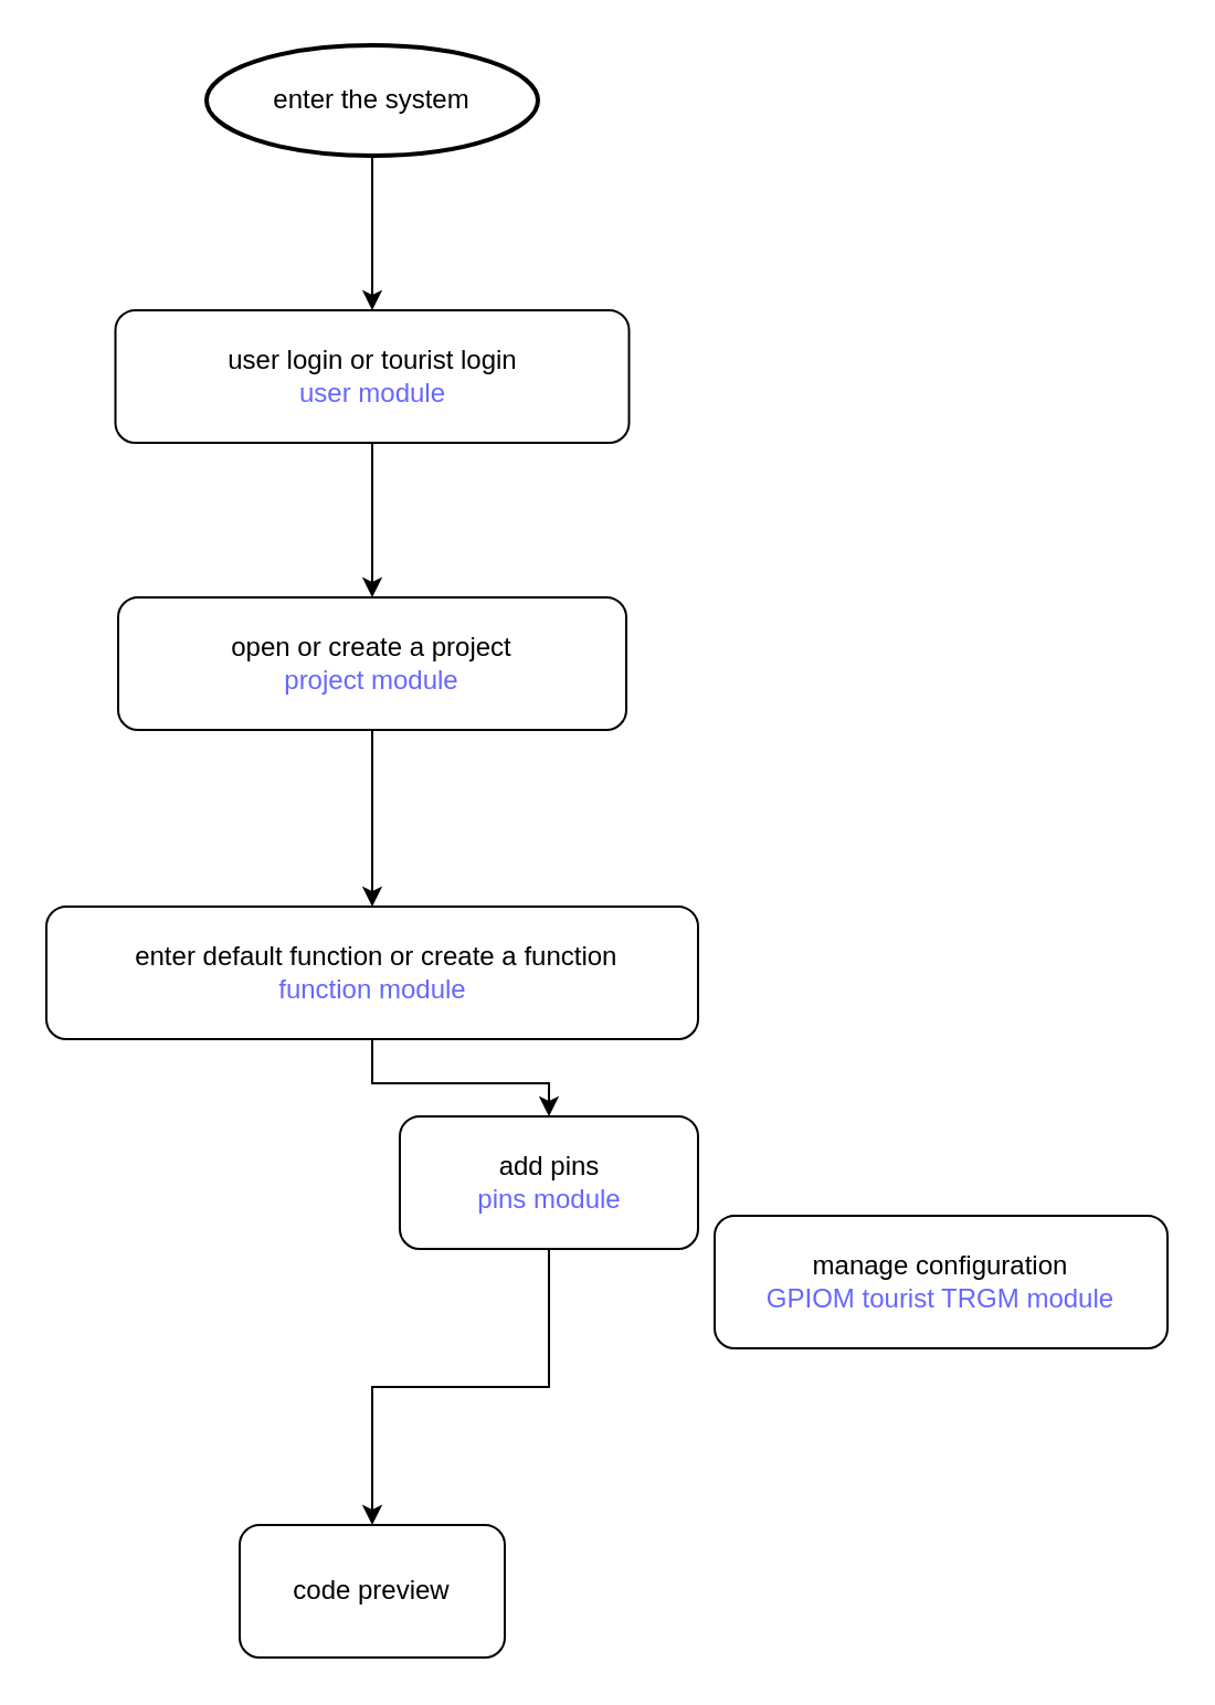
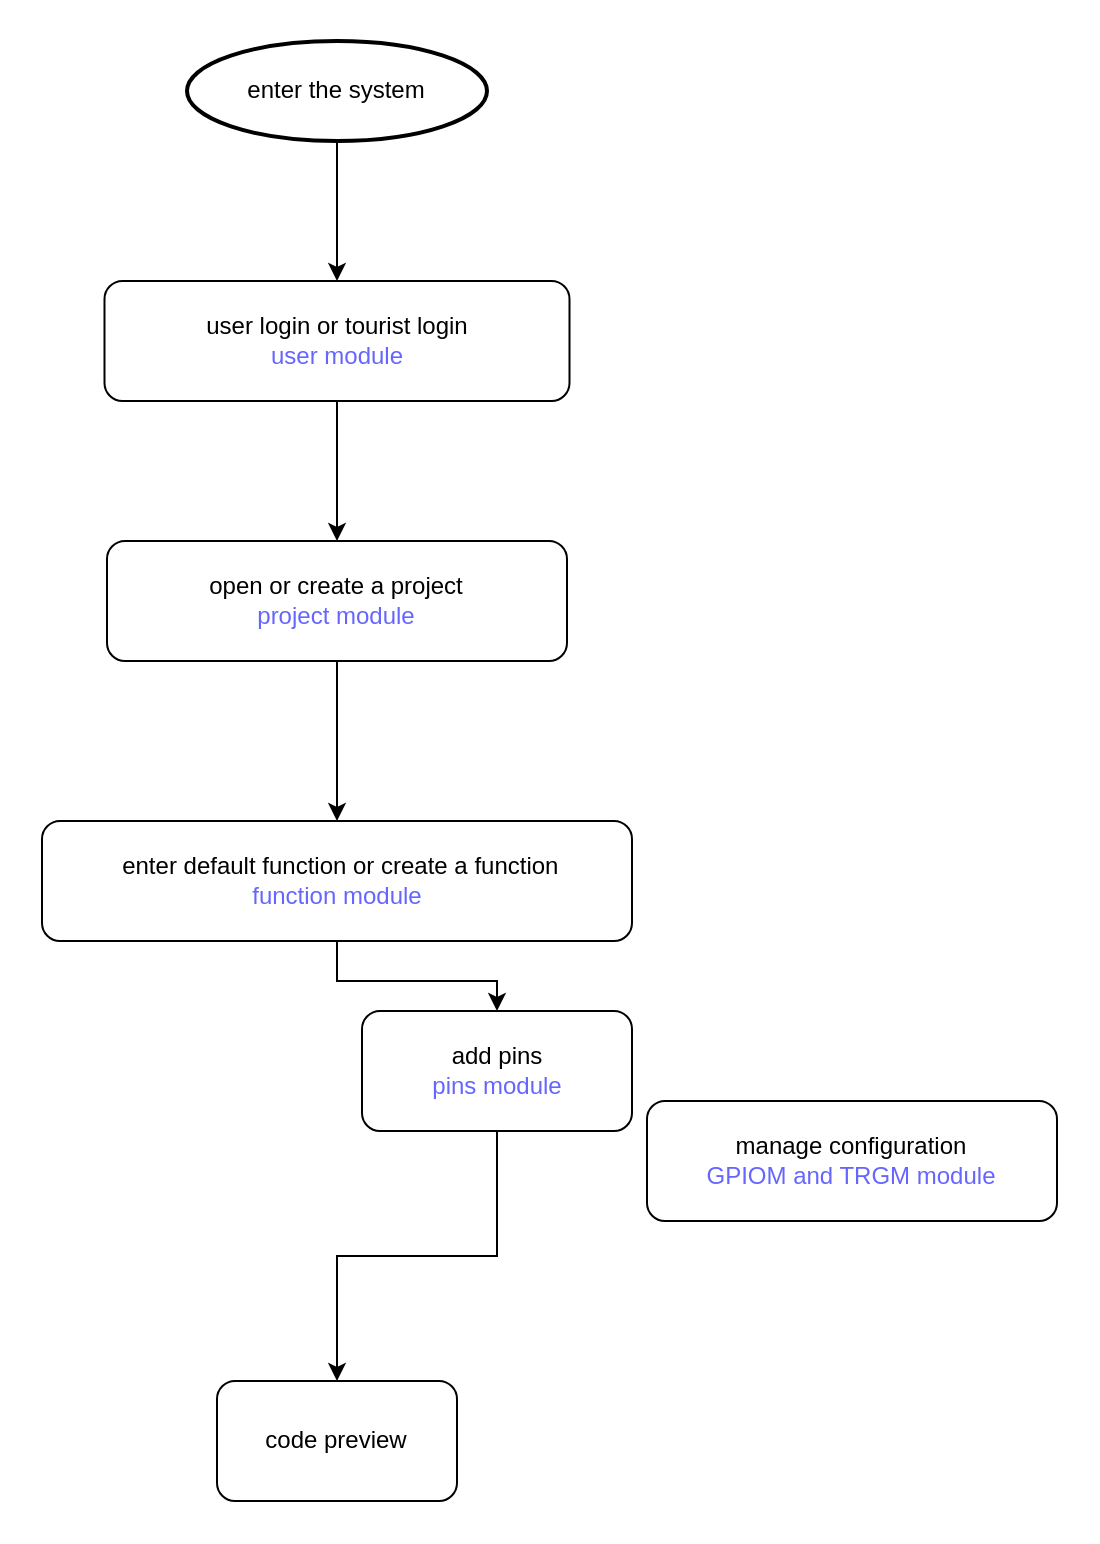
  <mxCell id="0" />
  <mxCell id="1" parent="0" />
  <mxCell id="2" style="edgeStyle=orthogonalEdgeStyle;rounded=0;orthogonalLoop=1;jettySize=auto;html=1;exitX=0.5;exitY=1;exitDx=0;exitDy=0;exitPerimeter=0;entryX=0.5;entryY=0;entryDx=0;entryDy=0;" edge="1" parent="1" source="3" target="5"><mxGeometry relative="1" as="geometry" /></mxCell>
  <mxCell id="3" value="enter the system" style="strokeWidth=2;html=1;shape=mxgraph.flowchart.start_1;whiteSpace=wrap;" vertex="1" parent="1"><mxGeometry x="93" y="20" width="150" height="50" as="geometry" /></mxCell>
  <mxCell id="4" style="edgeStyle=orthogonalEdgeStyle;rounded=0;orthogonalLoop=1;jettySize=auto;html=1;exitX=0.5;exitY=1;exitDx=0;exitDy=0;entryX=0.5;entryY=0;entryDx=0;entryDy=0;" edge="1" parent="1" source="5" target="7"><mxGeometry relative="1" as="geometry" /></mxCell>
  <mxCell id="5" value="user login or tourist login&lt;br&gt;&lt;font color=&quot;#6666ff&quot;&gt;user module&lt;/font&gt;" style="rounded=1;whiteSpace=wrap;html=1;" vertex="1" parent="1"><mxGeometry x="51.75" y="140" width="232.5" height="60" as="geometry" /></mxCell>
  <mxCell id="6" value="" style="edgeStyle=orthogonalEdgeStyle;rounded=0;orthogonalLoop=1;jettySize=auto;html=1;" edge="1" parent="1" source="7" target="9"><mxGeometry relative="1" as="geometry" /></mxCell>
  <mxCell id="7" value="open or create a project&lt;br&gt;&lt;font color=&quot;#6666ff&quot;&gt;project module&lt;/font&gt;" style="rounded=1;whiteSpace=wrap;html=1;" vertex="1" parent="1"><mxGeometry x="53" y="270" width="230" height="60" as="geometry" /></mxCell>
  <mxCell id="8" value="" style="edgeStyle=orthogonalEdgeStyle;rounded=0;orthogonalLoop=1;jettySize=auto;html=1;" edge="1" parent="1" source="9" target="11"><mxGeometry relative="1" as="geometry" /></mxCell>
  <mxCell id="9" value="&amp;nbsp;enter default function or create a function&lt;br&gt;&lt;font color=&quot;#6666ff&quot;&gt;function module&lt;/font&gt;" style="whiteSpace=wrap;html=1;rounded=1;" vertex="1" parent="1"><mxGeometry x="20.5" y="410" width="295" height="60" as="geometry" /></mxCell>
  <mxCell id="10" value="" style="edgeStyle=orthogonalEdgeStyle;rounded=0;orthogonalLoop=1;jettySize=auto;html=1;" edge="1" parent="1" source="11" target="13"><mxGeometry relative="1" as="geometry" /></mxCell>
  <mxCell id="11" value="add pins&lt;br&gt;&lt;font color=&quot;#6666ff&quot;&gt;pins module&lt;/font&gt;" style="whiteSpace=wrap;html=1;rounded=1;" vertex="1" parent="1"><mxGeometry x="180.5" y="505" width="135" height="60" as="geometry" /></mxCell>
- <mxCell id="12" value="manage configuration&lt;br&gt;&lt;font color=&quot;#6666ff&quot;&gt;GPIOM tourist TRGM module&lt;/font&gt;" style="whiteSpace=wrap;html=1;rounded=1;" vertex="1" parent="1"><mxGeometry x="323" y="550" width="205" height="60" as="geometry" /></mxCell>
+ <mxCell id="12" value="manage configuration&lt;br&gt;&lt;font color=&quot;#6666ff&quot;&gt;GPIOM and TRGM module&lt;/font&gt;" style="whiteSpace=wrap;html=1;rounded=1;" vertex="1" parent="1"><mxGeometry x="323" y="550" width="205" height="60" as="geometry" /></mxCell>
  <mxCell id="13" value="code preview" style="whiteSpace=wrap;html=1;rounded=1;" vertex="1" parent="1"><mxGeometry x="108" y="690" width="120" height="60" as="geometry" /></mxCell>
